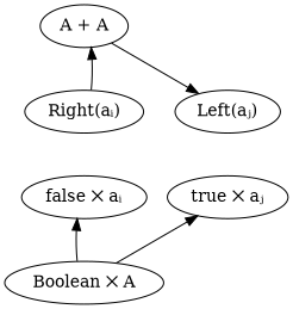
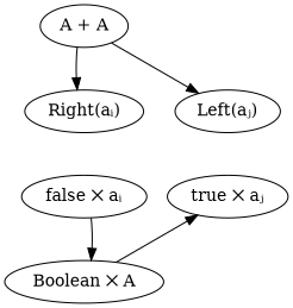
  digraph {
    n1 [label="A + A"]
    n2 [label="Right(aᵢ)"]
    n3 [label="Left(aⱼ)"]
    n4 [label="false ✕ aᵢ"]
    n5 [label="true ✕ aⱼ"]
    n6 [label="Boolean ✕ A"]
-   n2 -> n1
+   n1 -> n2
    n1 -> n3
    n2 -> n4 [style=invis]
    n3 -> n5 [style=invis]
    n4 -> n2 [style=invis]
-   n4 -> n6 [dir=back]
+   n6 -> n4 [dir=back]
    n5 -> n3 [style=invis]
    n5 -> n6 [dir=back]
  }
